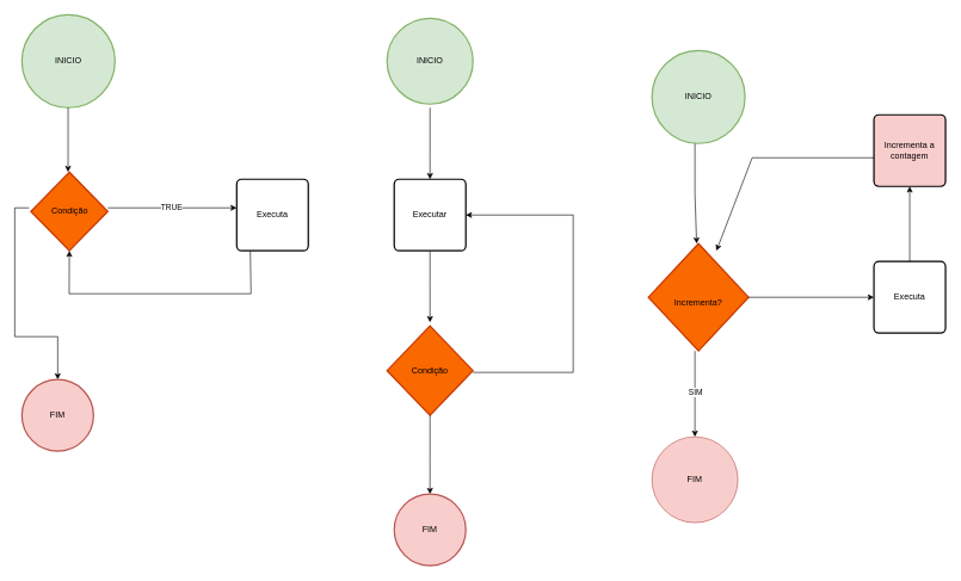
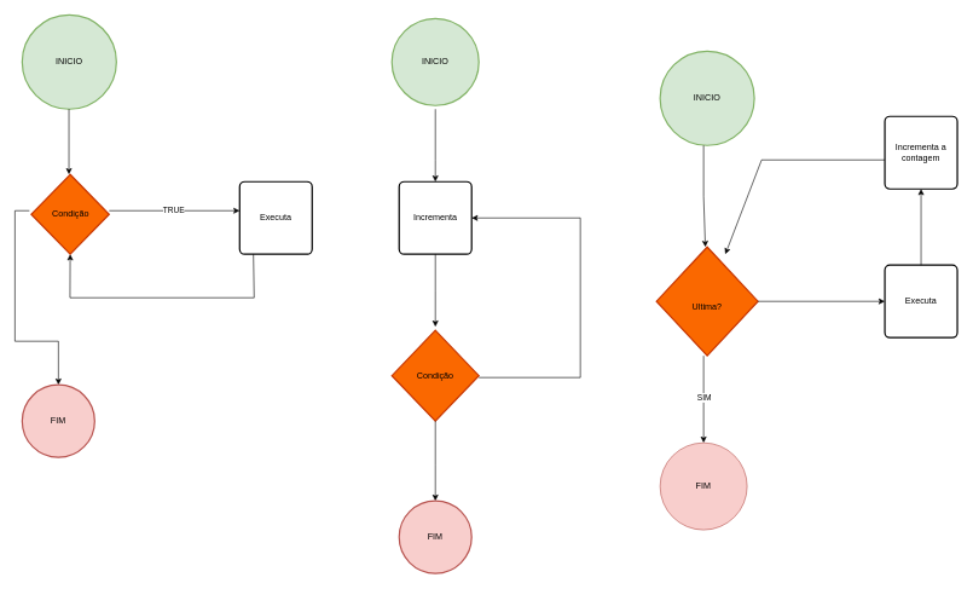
  <mxCell id="0" />
  <mxCell id="1" parent="0" />
  <mxCell id="2" value="INICIO" style="strokeWidth=2;html=1;shape=mxgraph.flowchart.start_2;whiteSpace=wrap;fillColor=#d5e8d4;strokeColor=#82b366;" vertex="1" parent="1"><mxGeometry x="30" y="20" width="130" height="130" as="geometry" /></mxCell>
  <mxCell id="3" value="" style="endArrow=classic;html=1;rounded=0;" edge="1" parent="1"><mxGeometry width="50" height="50" relative="1" as="geometry"><mxPoint x="94.5" y="150" as="sourcePoint" /><mxPoint x="94.5" y="240" as="targetPoint" /><Array as="points"><mxPoint x="94.5" y="240" /></Array></mxGeometry></mxCell>
  <mxCell id="4" value="" style="endArrow=classic;html=1;rounded=0;" edge="1" parent="1"><mxGeometry width="50" height="50" relative="1" as="geometry"><mxPoint x="150" y="290" as="sourcePoint" /><mxPoint x="330" y="290" as="targetPoint" /></mxGeometry></mxCell>
  <mxCell id="5" value="TRUE" style="edgeLabel;html=1;align=center;verticalAlign=middle;resizable=0;points=[];" vertex="1" connectable="0" parent="4"><mxGeometry x="-0.018" y="1" relative="1" as="geometry"><mxPoint as="offset" /></mxGeometry></mxCell>
  <mxCell id="6" value="Condição" style="strokeWidth=2;html=1;shape=mxgraph.flowchart.decision;whiteSpace=wrap;fillColor=#fa6800;fontColor=#000000;strokeColor=#C73500;" vertex="1" parent="1"><mxGeometry x="42.5" y="240" width="107.5" height="110" as="geometry" /></mxCell>
  <mxCell id="7" value="Executa" style="rounded=1;whiteSpace=wrap;html=1;absoluteArcSize=1;arcSize=14;strokeWidth=2;" vertex="1" parent="1"><mxGeometry x="330" y="250" width="100" height="100" as="geometry" /></mxCell>
  <mxCell id="8" value="" style="endArrow=classic;html=1;rounded=0;entryX=0.5;entryY=1;entryDx=0;entryDy=0;entryPerimeter=0;" edge="1" parent="1" target="6"><mxGeometry width="50" height="50" relative="1" as="geometry"><mxPoint x="349" y="350" as="sourcePoint" /><mxPoint x="130" y="350" as="targetPoint" /><Array as="points"><mxPoint x="350" y="410" /><mxPoint x="96" y="410" /></Array></mxGeometry></mxCell>
  <mxCell id="9" value="" style="endArrow=classic;html=1;rounded=0;" edge="1" parent="1"><mxGeometry width="50" height="50" relative="1" as="geometry"><mxPoint x="40" y="290" as="sourcePoint" /><mxPoint x="80" y="530" as="targetPoint" /><Array as="points"><mxPoint x="20" y="290" /><mxPoint x="20" y="470" /><mxPoint x="80" y="470" /></Array></mxGeometry></mxCell>
  <mxCell id="10" value="FIM" style="strokeWidth=2;html=1;shape=mxgraph.flowchart.start_2;whiteSpace=wrap;fillColor=#f8cecc;strokeColor=#b85450;" vertex="1" parent="1"><mxGeometry x="30" y="530" width="100" height="100" as="geometry" /></mxCell>
  <mxCell id="11" value="INICIO" style="strokeWidth=2;html=1;shape=mxgraph.flowchart.start_2;whiteSpace=wrap;fillColor=#d5e8d4;strokeColor=#82b366;" vertex="1" parent="1"><mxGeometry x="540" y="25" width="120" height="120" as="geometry" /></mxCell>
  <mxCell id="12" value="" style="endArrow=classic;html=1;rounded=0;" edge="1" parent="1" target="13"><mxGeometry width="50" height="50" relative="1" as="geometry"><mxPoint x="600" y="150" as="sourcePoint" /><mxPoint x="600" y="240" as="targetPoint" /><Array as="points"><mxPoint x="600" y="220" /></Array></mxGeometry></mxCell>
- <mxCell id="13" value="Executar" style="rounded=1;whiteSpace=wrap;html=1;absoluteArcSize=1;arcSize=14;strokeWidth=2;" vertex="1" parent="1"><mxGeometry x="550" y="250" width="100" height="100" as="geometry" /></mxCell>
+ <mxCell id="13" value="Incrementa" style="rounded=1;whiteSpace=wrap;html=1;absoluteArcSize=1;arcSize=14;strokeWidth=2;" vertex="1" parent="1"><mxGeometry x="550" y="250" width="100" height="100" as="geometry" /></mxCell>
  <mxCell id="14" value="Condição" style="strokeWidth=2;html=1;shape=mxgraph.flowchart.decision;whiteSpace=wrap;fillColor=#fa6800;fontColor=#000000;strokeColor=#C73500;" vertex="1" parent="1"><mxGeometry x="540" y="455" width="120" height="125" as="geometry" /></mxCell>
  <mxCell id="15" value="" style="endArrow=classic;html=1;rounded=0;" edge="1" parent="1"><mxGeometry width="50" height="50" relative="1" as="geometry"><mxPoint x="600" y="350" as="sourcePoint" /><mxPoint x="600" y="450" as="targetPoint" /><Array as="points"><mxPoint x="600" y="400" /></Array></mxGeometry></mxCell>
  <mxCell id="16" value="" style="endArrow=classic;html=1;rounded=0;" edge="1" parent="1"><mxGeometry width="50" height="50" relative="1" as="geometry"><mxPoint x="600" y="580" as="sourcePoint" /><mxPoint x="600" y="690" as="targetPoint" /><Array as="points"><mxPoint x="600" y="640" /></Array></mxGeometry></mxCell>
  <mxCell id="17" value="" style="endArrow=classic;html=1;rounded=0;entryX=1;entryY=0.5;entryDx=0;entryDy=0;" edge="1" parent="1" target="13"><mxGeometry width="50" height="50" relative="1" as="geometry"><mxPoint x="660" y="520" as="sourcePoint" /><mxPoint x="760" y="270" as="targetPoint" /><Array as="points"><mxPoint x="800" y="520" /><mxPoint x="800" y="300" /></Array></mxGeometry></mxCell>
  <mxCell id="18" value="FIM" style="strokeWidth=2;html=1;shape=mxgraph.flowchart.start_2;whiteSpace=wrap;fillColor=#f8cecc;strokeColor=#b85450;" vertex="1" parent="1"><mxGeometry x="550" y="690" width="100" height="100" as="geometry" /></mxCell>
  <mxCell id="19" value="INICIO" style="strokeWidth=2;html=1;shape=mxgraph.flowchart.start_2;whiteSpace=wrap;fillColor=#d5e8d4;strokeColor=#82b366;" vertex="1" parent="1"><mxGeometry x="910" y="70" width="130" height="130" as="geometry" /></mxCell>
  <mxCell id="20" value="" style="endArrow=classic;html=1;rounded=0;" edge="1" parent="1" target="21"><mxGeometry width="50" height="50" relative="1" as="geometry"><mxPoint x="970" y="200" as="sourcePoint" /><mxPoint x="970" y="320" as="targetPoint" /><Array as="points"><mxPoint x="970" y="270" /></Array></mxGeometry></mxCell>
- <mxCell id="21" value="&lt;br&gt;Incrementa?" style="strokeWidth=2;html=1;shape=mxgraph.flowchart.decision;whiteSpace=wrap;fillColor=#fa6800;fontColor=#000000;strokeColor=#C73500;" vertex="1" parent="1"><mxGeometry x="905" y="340" width="140" height="150" as="geometry" /></mxCell>
+ <mxCell id="21" value="&lt;br&gt;Ultima?" style="strokeWidth=2;html=1;shape=mxgraph.flowchart.decision;whiteSpace=wrap;fillColor=#fa6800;fontColor=#000000;strokeColor=#C73500;" vertex="1" parent="1"><mxGeometry x="905" y="340" width="140" height="150" as="geometry" /></mxCell>
  <mxCell id="22" value="" style="endArrow=classic;html=1;rounded=0;" edge="1" parent="1"><mxGeometry width="50" height="50" relative="1" as="geometry"><mxPoint x="970" y="490" as="sourcePoint" /><mxPoint x="970" y="610" as="targetPoint" /><Array as="points" /></mxGeometry></mxCell>
  <mxCell id="23" value="SIM" style="edgeLabel;html=1;align=center;verticalAlign=middle;resizable=0;points=[];" vertex="1" connectable="0" parent="22"><mxGeometry x="-0.05" relative="1" as="geometry"><mxPoint as="offset" /></mxGeometry></mxCell>
  <mxCell id="24" value="FIM" style="ellipse;whiteSpace=wrap;html=1;aspect=fixed;fillColor=#f8cecc;strokeColor=#b85450;" vertex="1" parent="1"><mxGeometry x="910" y="610" width="120" height="120" as="geometry" /></mxCell>
  <mxCell id="25" value="" style="endArrow=classic;html=1;rounded=0;exitX=1;exitY=0.5;exitDx=0;exitDy=0;exitPerimeter=0;" edge="1" parent="1" source="21" target="26"><mxGeometry width="50" height="50" relative="1" as="geometry"><mxPoint x="1050" y="410" as="sourcePoint" /><mxPoint x="1190" y="410" as="targetPoint" /><Array as="points" /></mxGeometry></mxCell>
  <mxCell id="26" value="Executa" style="rounded=1;whiteSpace=wrap;html=1;absoluteArcSize=1;arcSize=14;strokeWidth=2;" vertex="1" parent="1"><mxGeometry x="1220" y="365" width="100" height="100" as="geometry" /></mxCell>
  <mxCell id="27" value="" style="endArrow=classic;html=1;rounded=0;" edge="1" parent="1" target="28"><mxGeometry width="50" height="50" relative="1" as="geometry"><mxPoint x="1270" y="365" as="sourcePoint" /><mxPoint x="1270" y="280" as="targetPoint" /></mxGeometry></mxCell>
- <mxCell id="28" value="Incrementa a contagem" style="rounded=1;whiteSpace=wrap;html=1;absoluteArcSize=1;arcSize=14;strokeWidth=2;fillColor=#f8cecc;" vertex="1" parent="1"><mxGeometry x="1220" y="160" width="100" height="100" as="geometry" /></mxCell>
+ <mxCell id="28" value="Incrementa a contagem" style="rounded=1;whiteSpace=wrap;html=1;absoluteArcSize=1;arcSize=14;strokeWidth=2;" vertex="1" parent="1"><mxGeometry x="1220" y="160" width="100" height="100" as="geometry" /></mxCell>
  <mxCell id="29" value="" style="endArrow=classic;html=1;rounded=0;" edge="1" parent="1"><mxGeometry width="50" height="50" relative="1" as="geometry"><mxPoint x="1220" y="220" as="sourcePoint" /><mxPoint x="1000" y="350" as="targetPoint" /><Array as="points"><mxPoint x="1050" y="220" /></Array></mxGeometry></mxCell>
